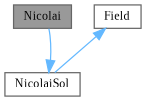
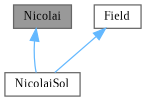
  digraph {
    fontname="Liberation Serif"
    node [color=gray40 fillcolor=white fontname="Liberation Serif" fontsize=10 shape=box style=filled]
    edge [color=steelblue1 dir=back fontname="Liberation Serif" fontsize=10 labelfontname=Helvetica labelfontsize=10 style=solid]
    n1 [fillcolor=grey60 fontcolor=black height=0.2 label=Nicolai width=0.4]
    n2 [height=0.2 label=NicolaiSol width=0.4]
    n3 [height=0.2 label=Field width=0.4]
-   n2 -> n1
+   n1 -> n2
    n3 -> n2
  }
